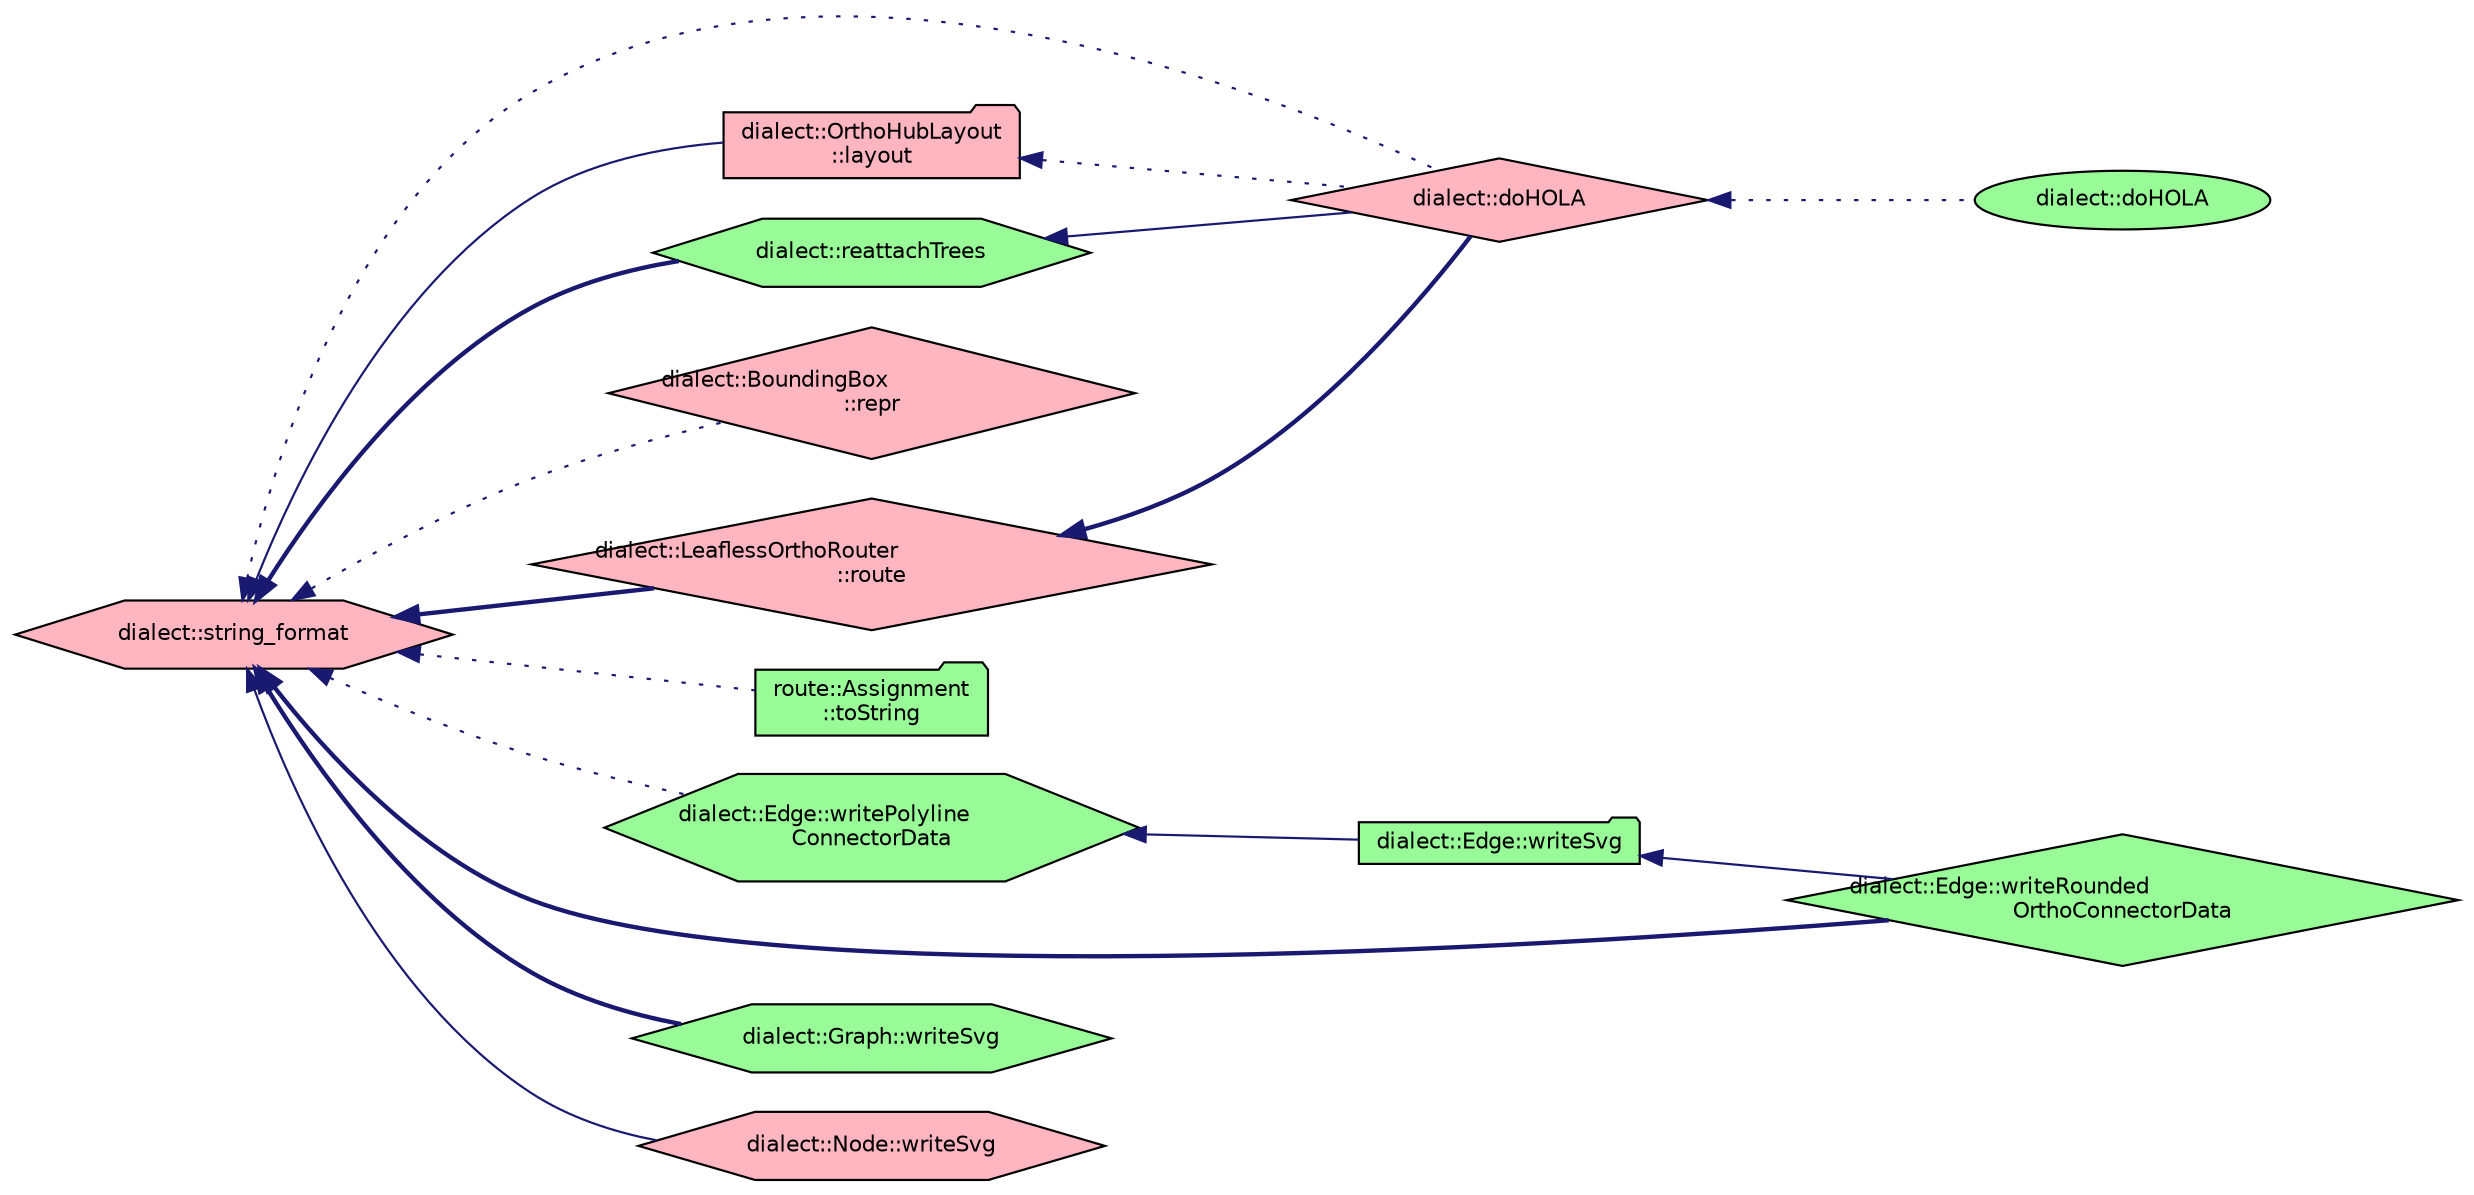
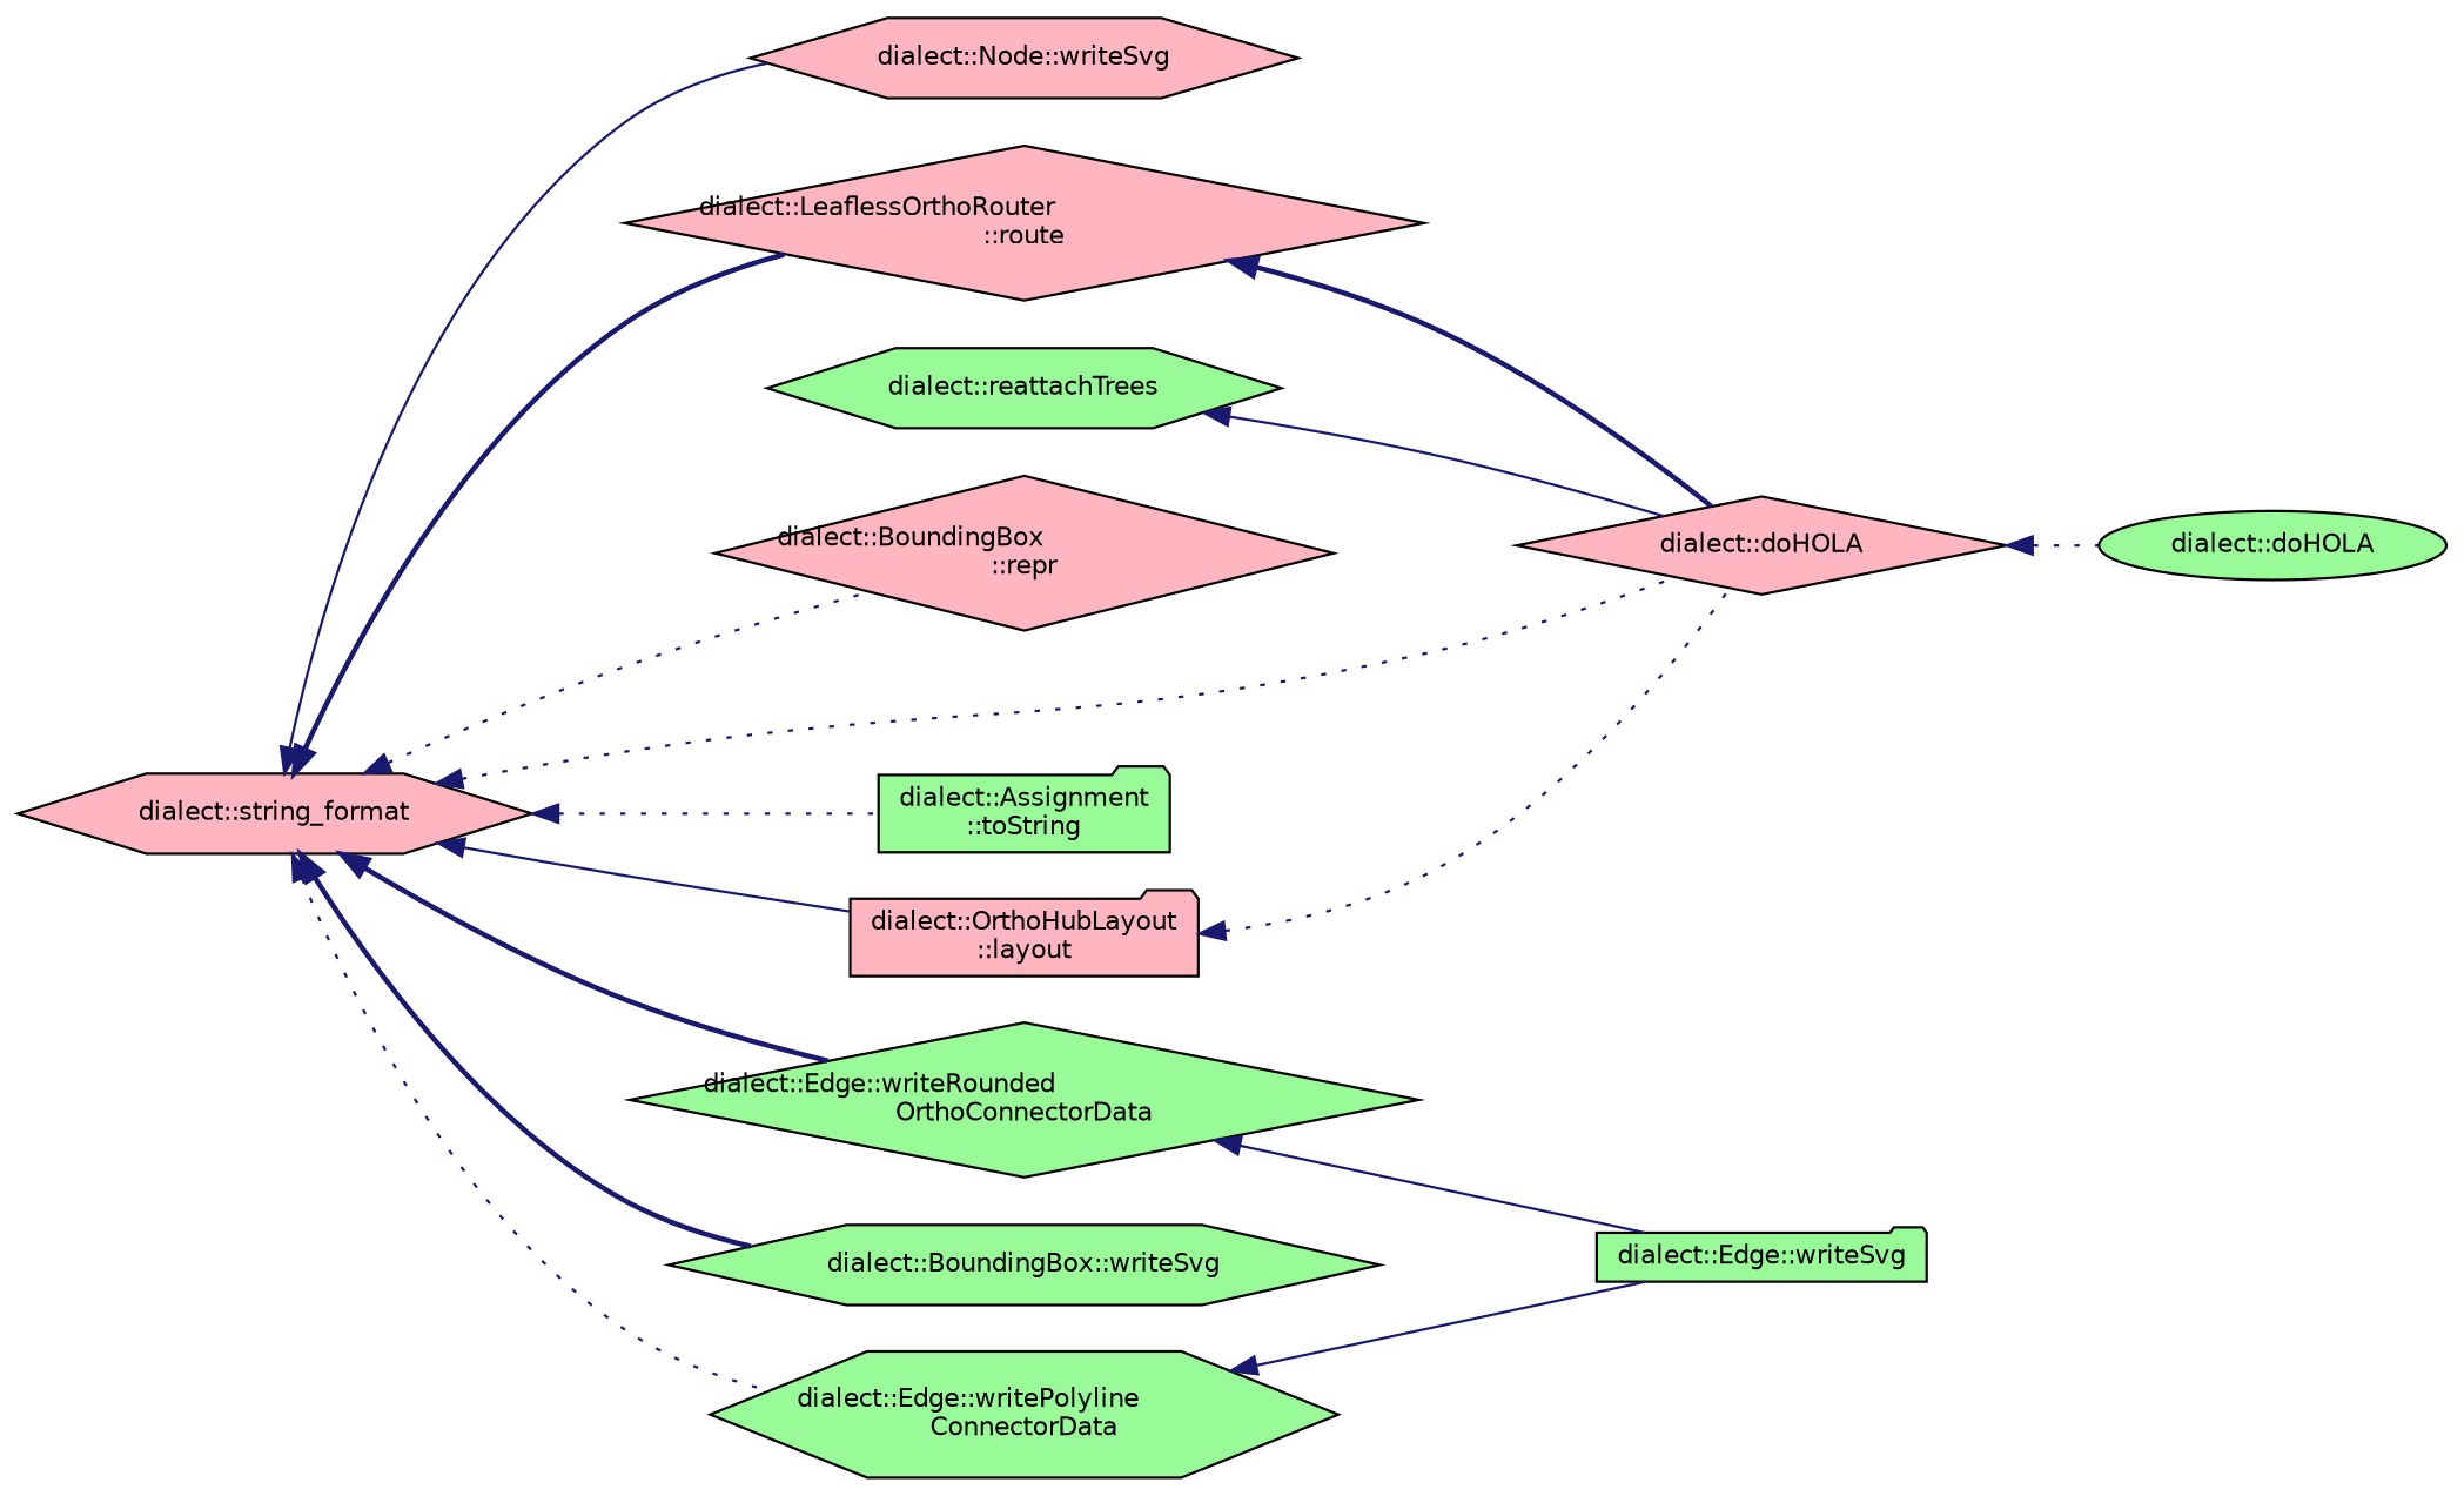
  digraph {
    rankdir=LR
    node [color=black fillcolor=palegreen fontname=Helvetica fontsize=10 shape=hexagon style=filled]
    edge [color=midnightblue dir=back fontname=Helvetica fontsize=10 labelfontname=Helvetica labelfontsize=10 style=dotted]
    n1 [fillcolor=lightpink fontcolor=black height=0.2 label="dialect::string_format" width=0.4]
    n2 [fillcolor=lightpink height=0.2 label="dialect::doHOLA" shape=diamond width=0.4]
    n3 [fillcolor=lightpink height=0.2 label="dialect::OrthoHubLayout\l::layout" shape=folder width=0.4]
    n4 [height=0.2 label="dialect::reattachTrees" width=0.4]
    n5 [fillcolor=lightpink height=0.2 label="dialect::BoundingBox\l::repr" shape=diamond width=0.4]
    n6 [fillcolor=lightpink height=0.2 label="dialect::LeaflessOrthoRouter\l::route" shape=diamond width=0.4]
-   n7 [height=0.2 label="route::Assignment\l::toString" shape=folder width=0.4]
+   n7 [height=0.2 label="dialect::Assignment\l::toString" shape=folder width=0.4]
    n8 [height=0.2 label="dialect::Edge::writePolyline\lConnectorData" width=0.4]
    n9 [height=0.2 label="dialect::Edge::writeRounded\lOrthoConnectorData" shape=diamond width=0.4]
-   n10 [height=0.2 label="dialect::Graph::writeSvg" width=0.4]
+   n10 [height=0.2 label="dialect::BoundingBox::writeSvg" width=0.4]
    n11 [fillcolor=lightpink height=0.2 label="dialect::Node::writeSvg" width=0.4]
    n12 [height=0.2 label="dialect::doHOLA" shape=ellipse width=0.4]
    n13 [height=0.2 label="dialect::Edge::writeSvg" shape=folder width=0.4]
    n1 -> n2
    n1 -> n3 [style=solid]
-   n1 -> n4 [style=bold]
    n1 -> n5
    n1 -> n6 [style=bold]
    n1 -> n7
    n1 -> n8
    n1 -> n9 [style=bold]
    n1 -> n10 [style=bold]
    n1 -> n11 [style=solid]
    n2 -> n12
    n3 -> n2
    n4 -> n2 [style=solid]
    n6 -> n2 [style=bold]
    n8 -> n13 [style=solid]
-   n13 -> n9 [style=solid]
+   n9 -> n13 [style=solid]
  }
